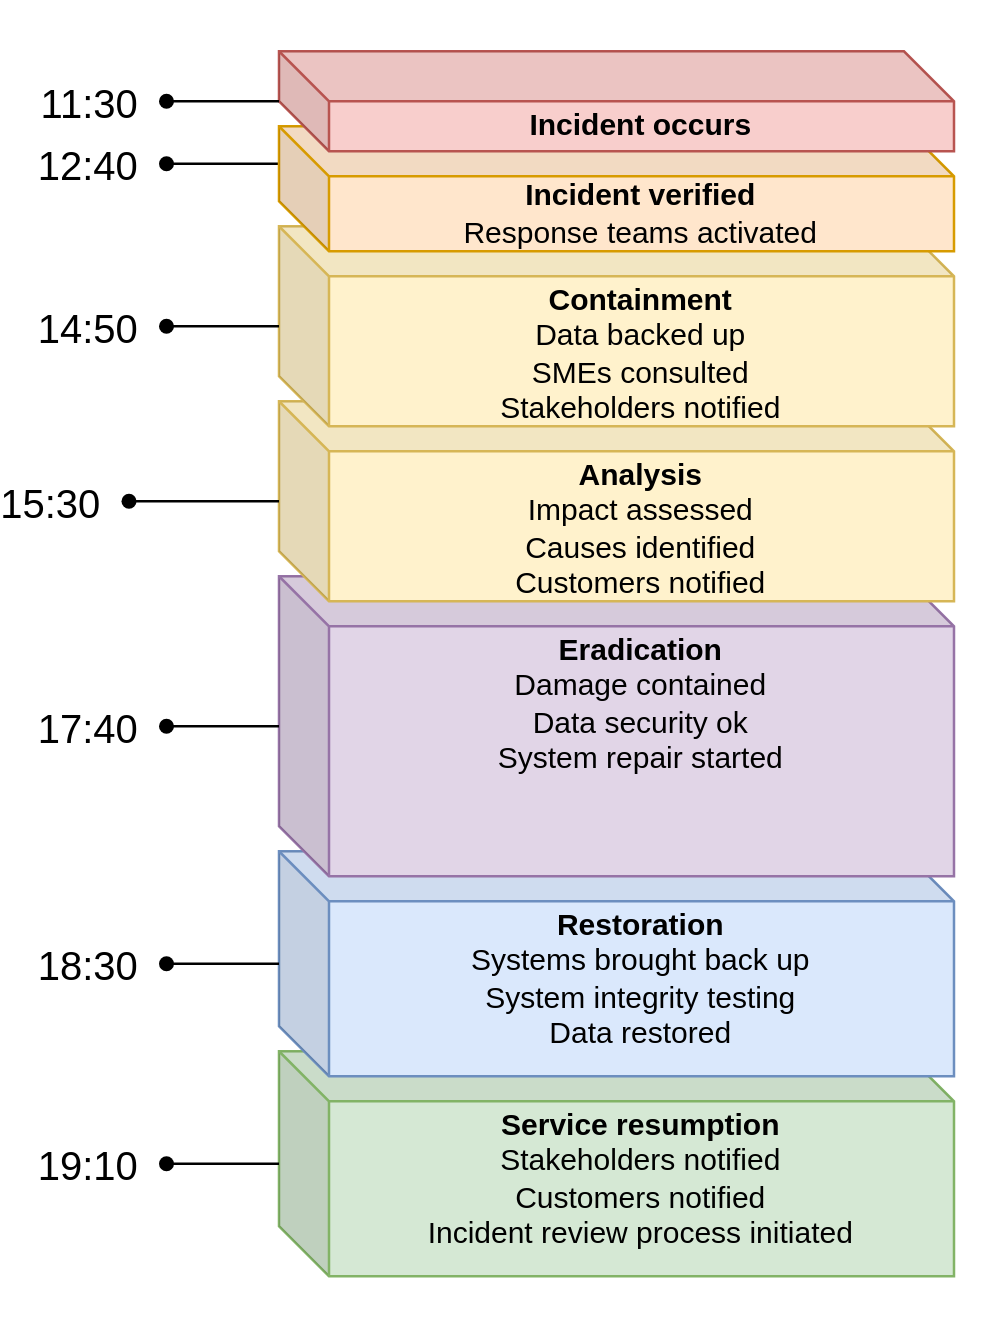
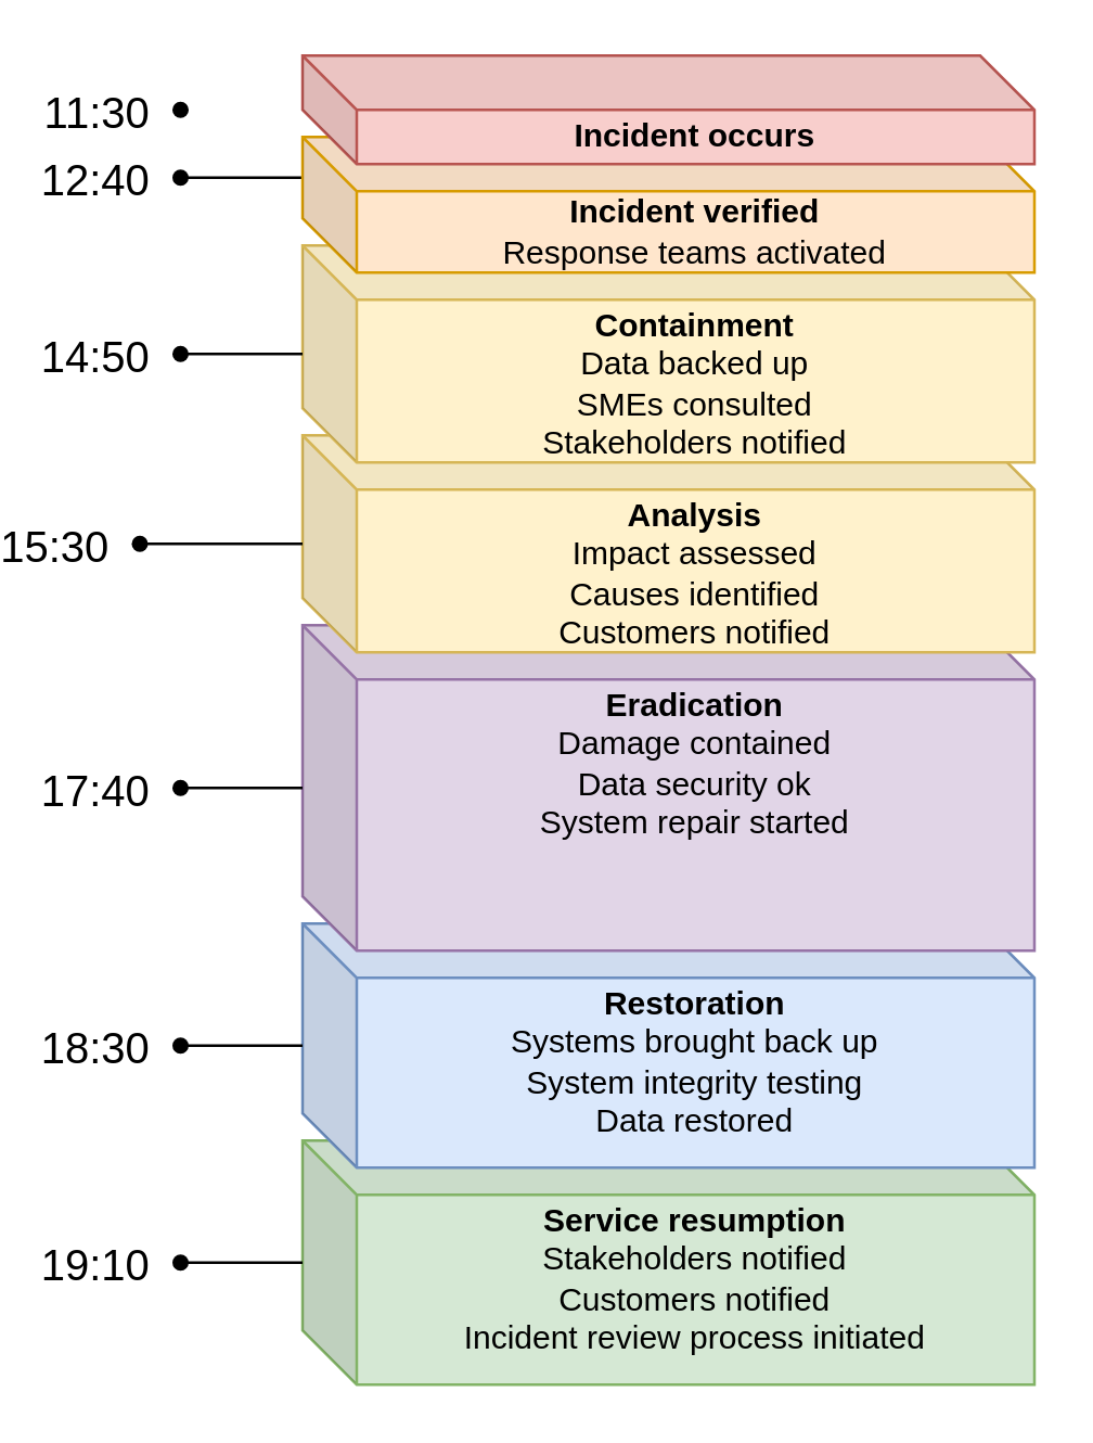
  <mxCell id="0" style=";html=1;" />
  <mxCell id="1" style=";html=1;" parent="0" />
  <mxCell id="2" value="&lt;div&gt;&lt;b&gt;Service resumption&lt;br&gt;&lt;/b&gt;&lt;/div&gt;&lt;div&gt;Stakeholders notified&lt;/div&gt;&lt;div&gt;Customers notified&lt;/div&gt;&lt;div&gt;Incident review process initiated&lt;br&gt;&lt;/div&gt;&lt;div&gt;&lt;br&gt;&lt;/div&gt;&lt;div&gt;&lt;br&gt;&lt;/div&gt;" style="shape=cube;whiteSpace=wrap;html=1;boundedLbl=1;backgroundOutline=1;darkOpacity=0.05;darkOpacity2=0.1;fillColor=#d5e8d4;strokeColor=#82b366;labelPosition=center;verticalLabelPosition=middle;align=center;verticalAlign=top;spacingBottom=0;spacingTop=-4;" vertex="1" parent="1"><mxGeometry x="100" y="420" width="270" height="90" as="geometry" /></mxCell>
  <mxCell id="3" value="&lt;div&gt;&lt;b&gt;Restoration&lt;/b&gt;&lt;/div&gt;&lt;div&gt;Systems brought back up&lt;/div&gt;&lt;div&gt;System integrity testing&lt;/div&gt;&lt;div&gt;Data restored&lt;br&gt;&lt;/div&gt;&lt;div&gt;&lt;br&gt;&lt;/div&gt;&lt;div&gt;&lt;br&gt;&lt;/div&gt;" style="shape=cube;whiteSpace=wrap;html=1;boundedLbl=1;backgroundOutline=1;darkOpacity=0.05;darkOpacity2=0.1;fillColor=#dae8fc;strokeColor=#6c8ebf;labelPosition=center;verticalLabelPosition=middle;align=center;verticalAlign=top;spacingBottom=0;spacingTop=-4;" vertex="1" parent="1"><mxGeometry x="100" y="340" width="270" height="90" as="geometry" /></mxCell>
  <mxCell id="4" value="&lt;div&gt;&lt;b&gt;Eradication&lt;/b&gt;&lt;/div&gt;&lt;div&gt;Damage contained&lt;/div&gt;&lt;div&gt;Data security ok&lt;br&gt;&lt;/div&gt;&lt;div&gt;System repair started&lt;br&gt;&lt;/div&gt;&lt;div&gt;&lt;br&gt;&lt;/div&gt;&lt;div&gt;&lt;br&gt;&lt;/div&gt;" style="shape=cube;whiteSpace=wrap;html=1;boundedLbl=1;backgroundOutline=1;darkOpacity=0.05;darkOpacity2=0.1;fillColor=#e1d5e7;strokeColor=#9673a6;labelPosition=center;verticalLabelPosition=middle;align=center;verticalAlign=top;spacingBottom=0;spacingTop=-4;" vertex="1" parent="1"><mxGeometry x="100" y="230" width="270" height="120" as="geometry" /></mxCell>
  <mxCell id="5" value="&lt;div&gt;&lt;b&gt;Analysis&lt;/b&gt;&lt;/div&gt;&lt;div&gt;Impact assessed&lt;br&gt;&lt;/div&gt;&lt;div&gt;Causes identified&lt;br&gt;&lt;/div&gt;&lt;div&gt;Customers notified&lt;br&gt;&lt;/div&gt;&lt;div&gt;&lt;br&gt;&lt;/div&gt;" style="shape=cube;whiteSpace=wrap;html=1;boundedLbl=1;backgroundOutline=1;darkOpacity=0.05;darkOpacity2=0.1;fillColor=#fff2cc;strokeColor=#d6b656;labelPosition=center;verticalLabelPosition=middle;align=center;verticalAlign=top;spacingBottom=0;spacingTop=-4;" vertex="1" parent="1"><mxGeometry x="100" y="160" width="270" height="80" as="geometry" /></mxCell>
  <mxCell id="6" style="edgeStyle=orthogonalEdgeStyle;rounded=0;orthogonalLoop=1;jettySize=auto;html=1;strokeWidth=1;endArrow=none;endFill=0;entryX=0;entryY=0;entryDx=0;entryDy=15;entryPerimeter=0;exitX=0.546;exitY=0.704;exitDx=0;exitDy=0;exitPerimeter=0;spacingLeft=0;spacingRight=-11;" edge="1" parent="1" source="7" target="9"><mxGeometry relative="1" as="geometry"><mxPoint x="10" y="65" as="sourcePoint" /><mxPoint x="10" y="-45" as="targetPoint" /></mxGeometry></mxCell>
  <mxCell id="7" value="12:40" style="shape=waypoint;sketch=0;fillStyle=solid;size=6;pointerEvents=1;points=[];fillColor=none;resizable=0;rotatable=0;perimeter=centerPerimeter;snapToPoint=1;labelPosition=left;verticalLabelPosition=middle;align=right;verticalAlign=middle;fontSize=16;spacingLeft=0;spacingRight=-11;" vertex="1" parent="1"><mxGeometry x="35" y="45" width="40" height="40" as="geometry" /></mxCell>
  <mxCell id="8" value="&lt;div&gt;&lt;b&gt;Containment&lt;/b&gt;&lt;/div&gt;&lt;div&gt;Data backed up&lt;/div&gt;&lt;div&gt;SMEs consulted&lt;/div&gt;&lt;div&gt;Stakeholders notified&lt;br&gt;&lt;/div&gt;&lt;div&gt;&lt;br&gt;&lt;/div&gt;" style="shape=cube;whiteSpace=wrap;html=1;boundedLbl=1;backgroundOutline=1;darkOpacity=0.05;darkOpacity2=0.1;fillColor=#fff2cc;strokeColor=#d6b656;labelPosition=center;verticalLabelPosition=middle;align=center;verticalAlign=top;spacingBottom=0;spacingTop=-4;" vertex="1" parent="1"><mxGeometry x="100" y="90" width="270" height="80" as="geometry" /></mxCell>
  <mxCell id="9" value="&lt;div&gt;&lt;b&gt;Incident verified&lt;/b&gt;&lt;/div&gt;&lt;div&gt;Response teams activated&lt;/div&gt;" style="shape=cube;whiteSpace=wrap;html=1;boundedLbl=1;backgroundOutline=1;darkOpacity=0.05;darkOpacity2=0.1;fillColor=#ffe6cc;strokeColor=#d79b00;" vertex="1" parent="1"><mxGeometry x="100" y="50" width="270" height="50" as="geometry" /></mxCell>
  <mxCell id="10" value="&lt;div&gt;&lt;b&gt;Incident occurs&lt;br&gt;&lt;/b&gt;&lt;/div&gt;" style="shape=cube;whiteSpace=wrap;html=1;boundedLbl=1;backgroundOutline=1;darkOpacity=0.05;darkOpacity2=0.1;fillColor=#f8cecc;strokeColor=#b85450;" vertex="1" parent="1"><mxGeometry x="100" y="20" width="270" height="40" as="geometry" /></mxCell>
  <mxCell id="11" style="edgeStyle=orthogonalEdgeStyle;rounded=0;orthogonalLoop=1;jettySize=auto;html=1;strokeWidth=1;endArrow=none;endFill=0;spacingLeft=0;spacingRight=-11;" edge="1" parent="1" source="12" target="8"><mxGeometry relative="1" as="geometry" /></mxCell>
  <mxCell id="12" value="14:50" style="shape=waypoint;sketch=0;fillStyle=solid;size=6;pointerEvents=1;points=[];fillColor=none;resizable=0;rotatable=0;perimeter=centerPerimeter;snapToPoint=1;labelPosition=left;verticalLabelPosition=middle;align=right;verticalAlign=middle;fontSize=16;spacingLeft=0;spacingRight=-11;" vertex="1" parent="1"><mxGeometry x="35" y="110" width="40" height="40" as="geometry" /></mxCell>
- <mxCell id="13" style="edgeStyle=orthogonalEdgeStyle;rounded=0;orthogonalLoop=1;jettySize=auto;html=1;strokeWidth=1;endArrow=none;endFill=0;spacingLeft=0;spacingRight=-11;" edge="1" parent="1" source="14" target="10"><mxGeometry relative="1" as="geometry" /></mxCell>
  <mxCell id="14" value="11:30" style="shape=waypoint;sketch=0;fillStyle=solid;size=6;pointerEvents=1;points=[];fillColor=none;resizable=0;rotatable=0;perimeter=centerPerimeter;snapToPoint=1;labelPosition=left;verticalLabelPosition=middle;align=right;verticalAlign=middle;fontSize=16;spacingLeft=0;spacingRight=-11;" vertex="1" parent="1"><mxGeometry x="35" y="20" width="40" height="40" as="geometry" /></mxCell>
  <mxCell id="15" style="edgeStyle=orthogonalEdgeStyle;rounded=0;orthogonalLoop=1;jettySize=auto;html=1;strokeWidth=1;endArrow=none;endFill=0;spacingLeft=0;spacingRight=-11;" edge="1" parent="1" source="16" target="5"><mxGeometry relative="1" as="geometry" /></mxCell>
  <mxCell id="16" value="15:30" style="shape=waypoint;sketch=0;fillStyle=solid;size=6;pointerEvents=1;points=[];fillColor=none;resizable=0;rotatable=0;perimeter=centerPerimeter;snapToPoint=1;labelPosition=left;verticalLabelPosition=middle;align=right;verticalAlign=middle;fontSize=16;spacingLeft=0;spacingRight=-11;" vertex="1" parent="1"><mxGeometry x="20" y="180" width="40" height="40" as="geometry" /></mxCell>
  <mxCell id="17" style="edgeStyle=orthogonalEdgeStyle;rounded=0;orthogonalLoop=1;jettySize=auto;html=1;strokeWidth=1;endArrow=none;endFill=0;spacingLeft=0;spacingRight=-11;" edge="1" parent="1" source="18" target="4"><mxGeometry relative="1" as="geometry" /></mxCell>
  <mxCell id="18" value="17:40" style="shape=waypoint;sketch=0;fillStyle=solid;size=6;pointerEvents=1;points=[];fillColor=none;resizable=0;rotatable=0;perimeter=centerPerimeter;snapToPoint=1;labelPosition=left;verticalLabelPosition=middle;align=right;verticalAlign=middle;fontSize=16;spacingLeft=0;spacingRight=-11;" vertex="1" parent="1"><mxGeometry x="35" y="270" width="40" height="40" as="geometry" /></mxCell>
  <mxCell id="19" style="edgeStyle=orthogonalEdgeStyle;rounded=0;orthogonalLoop=1;jettySize=auto;html=1;strokeWidth=1;fontFamily=Helvetica;fontSize=12;fontColor=default;endArrow=none;endFill=0;spacingLeft=0;spacingRight=-11;" edge="1" parent="1" source="20" target="3"><mxGeometry relative="1" as="geometry" /></mxCell>
  <mxCell id="20" value="18:30" style="shape=waypoint;sketch=0;fillStyle=solid;size=6;pointerEvents=1;points=[];fillColor=none;resizable=0;rotatable=0;perimeter=centerPerimeter;snapToPoint=1;strokeColor=default;fontFamily=Helvetica;fontSize=16;fontColor=default;labelPosition=left;verticalLabelPosition=middle;align=right;verticalAlign=middle;spacingLeft=0;spacingRight=-11;" vertex="1" parent="1"><mxGeometry x="35" y="365" width="40" height="40" as="geometry" /></mxCell>
  <mxCell id="21" style="edgeStyle=orthogonalEdgeStyle;rounded=0;orthogonalLoop=1;jettySize=auto;html=1;strokeWidth=1;fontFamily=Helvetica;fontSize=12;fontColor=default;endArrow=none;endFill=0;spacingLeft=0;spacingRight=-11;" edge="1" parent="1" source="22" target="2"><mxGeometry relative="1" as="geometry" /></mxCell>
  <mxCell id="22" value="19:10" style="shape=waypoint;sketch=0;fillStyle=solid;size=6;pointerEvents=1;points=[];fillColor=none;resizable=0;rotatable=0;perimeter=centerPerimeter;snapToPoint=1;strokeColor=default;fontFamily=Helvetica;fontSize=16;fontColor=default;labelPosition=left;verticalLabelPosition=middle;align=right;verticalAlign=middle;spacingLeft=0;spacingRight=-11;" vertex="1" parent="1"><mxGeometry x="35" y="445" width="40" height="40" as="geometry" /></mxCell>
